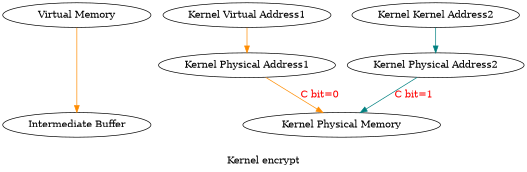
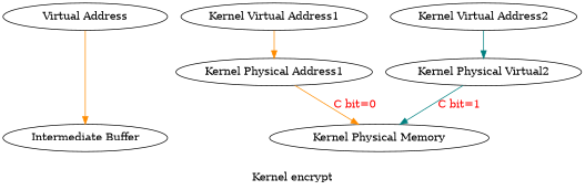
  digraph {
    fontname="DejaVu Serif"
    label="Kernel encrypt\n"
    node [fontname="DejaVu Serif"]
    edge [color=darkorange fontname="DejaVu Serif"]
-   n1 [label="Virtual Memory" width=3]
+   n1 [label="Virtual Address" width=3]
    n2 [label="Intermediate Buffer" width=3]
    n3 [label="Kernel Virtual Address1" width=3]
    n4 [label="Kernel Physical Address1" width=3]
    n5 [label="Kernel Physical Memory" width=4]
-   n6 [label="Kernel Kernel Address2" width=3]
-   n7 [label="Kernel Physical Address2" width=3]
+   n6 [label="Kernel Virtual Address2" width=3]
+   n7 [label="Kernel Physical Virtual2" width=3]
    n1 -> n2 [minlen=2]
    n3 -> n4
    n4 -> n5 [fontcolor=red label="C bit=0"]
    n6 -> n7 [color=teal]
    n7 -> n5 [color=teal fontcolor=red label="C bit=1"]
  }
